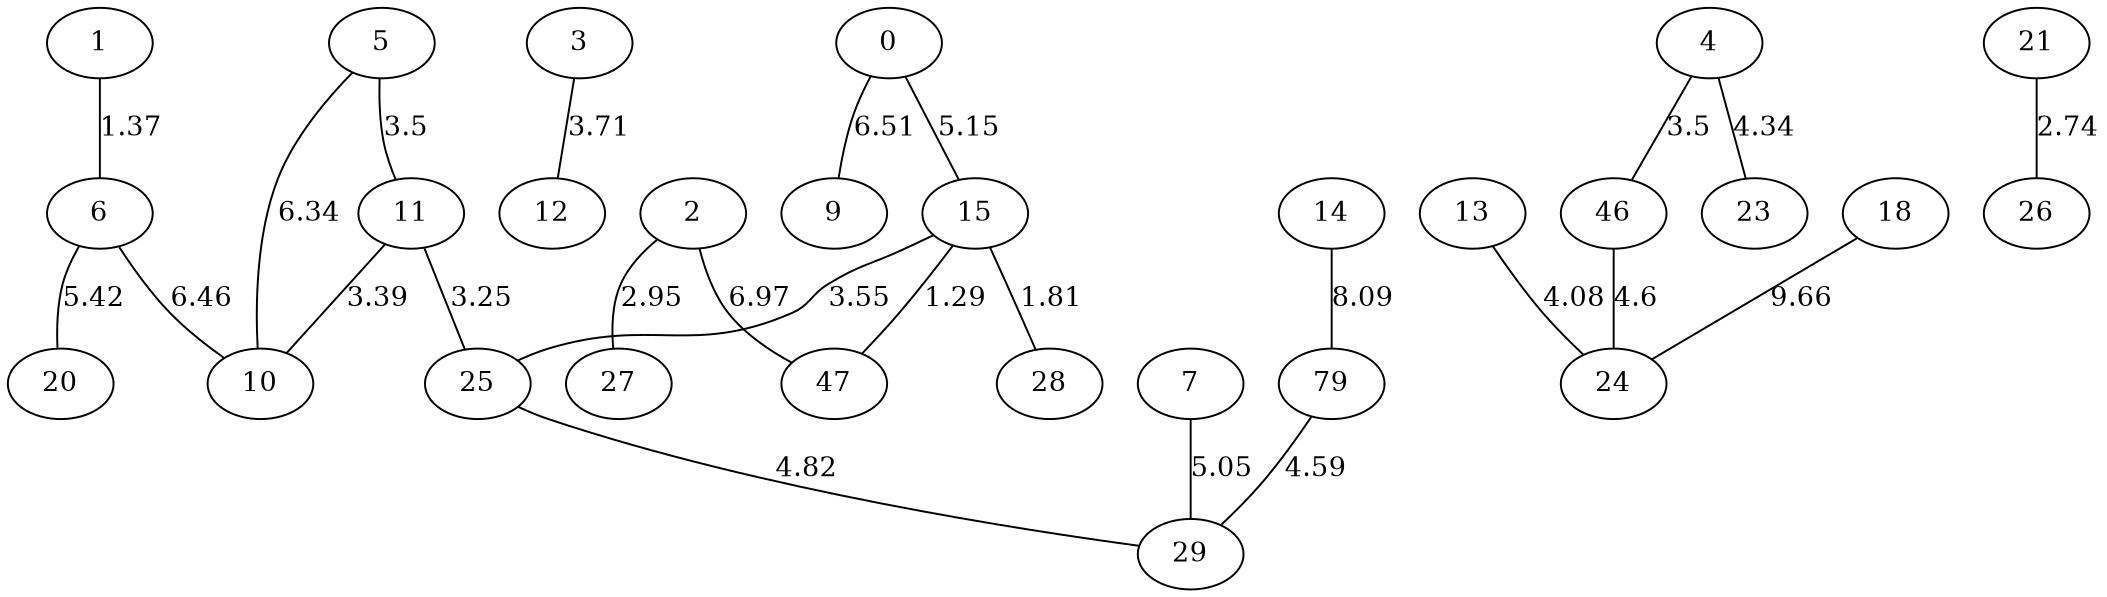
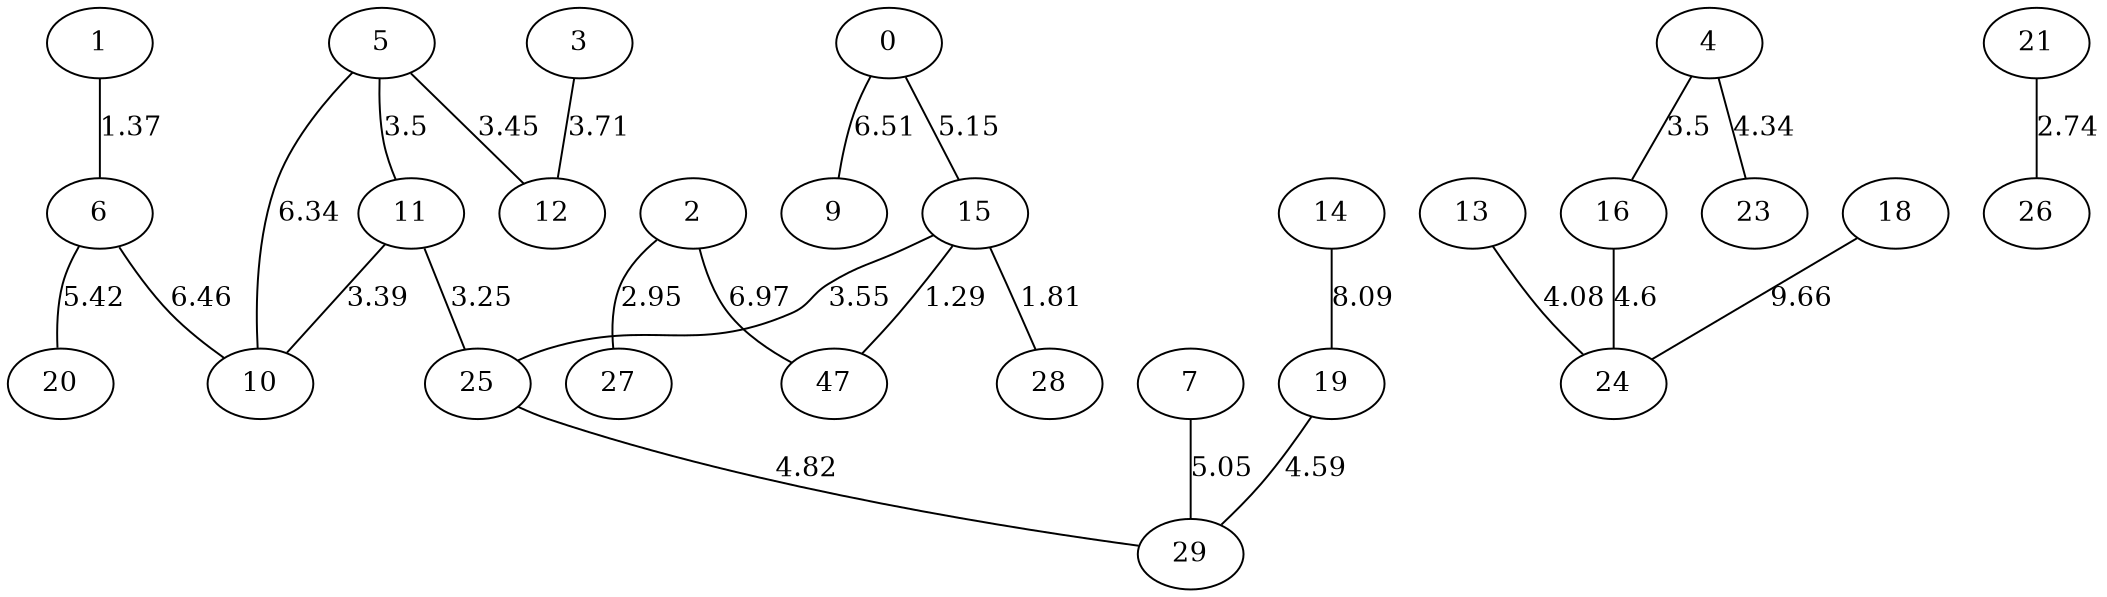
  graph {
-   19 [label=79]
+   19
    29
    11
    25
    10
    13
    24
    7
    1
    6
    20
    5
    12
    n14 [label=47]
    2
    27
    21
    26
    15
    28
-   16 [label=46]
+   16
    18
    3
    0
    9
    4
    23
    14
    19 -- 29 [label=4.59]
    11 -- 25 [label=3.25]
    11 -- 10 [label=3.39]
    25 -- 29 [label=4.82]
    13 -- 24 [label=4.08]
    7 -- 29 [label=5.05]
    1 -- 6 [label=1.37]
    6 -- 10 [label=6.46]
    6 -- 20 [label=5.42]
    5 -- 11 [label=3.5]
    5 -- 10 [label=6.34]
+   5 -- 12 [label=3.45]
    2 -- n14 [label=6.97]
    2 -- 27 [label=2.95]
    21 -- 26 [label=2.74]
    15 -- 25 [label=3.55]
    15 -- n14 [label=1.29]
    15 -- 28 [label=1.81]
    16 -- 24 [label=4.6]
    18 -- 24 [label=9.66]
    3 -- 12 [label=3.71]
    0 -- 15 [label=5.15]
    0 -- 9 [label=6.51]
    4 -- 16 [label=3.5]
    4 -- 23 [label=4.34]
    14 -- 19 [label=8.09]
  }
